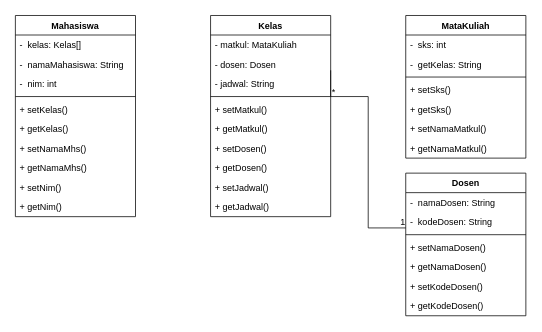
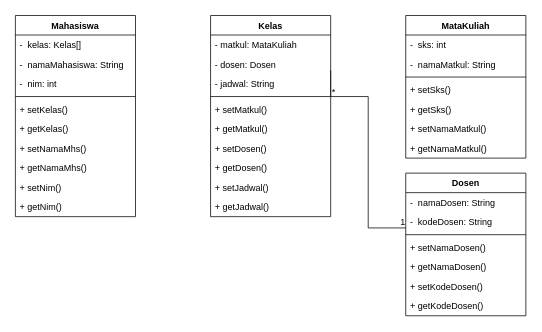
  <mxCell id="0" />
  <mxCell id="1" parent="0" />
  <mxCell id="2" value="Kelas" style="swimlane;fontStyle=1;align=center;verticalAlign=top;childLayout=stackLayout;horizontal=1;startSize=26;horizontalStack=0;resizeParent=1;resizeParentMax=0;resizeLast=0;collapsible=1;marginBottom=0;" parent="1" vertex="1"><mxGeometry x="280" y="20" width="160" height="268" as="geometry"><mxRectangle x="360" y="-170" width="60" height="26" as="alternateBounds" /></mxGeometry></mxCell>
  <mxCell id="3" value="- matkul: MataKuliah" style="text;strokeColor=none;fillColor=none;align=left;verticalAlign=top;spacingLeft=4;spacingRight=4;overflow=hidden;rotatable=0;points=[[0,0.5],[1,0.5]];portConstraint=eastwest;" parent="2" vertex="1"><mxGeometry y="26" width="160" height="26" as="geometry" /></mxCell>
  <mxCell id="4" value="- dosen: Dosen" style="text;strokeColor=none;fillColor=none;align=left;verticalAlign=top;spacingLeft=4;spacingRight=4;overflow=hidden;rotatable=0;points=[[0,0.5],[1,0.5]];portConstraint=eastwest;" vertex="1" parent="2"><mxGeometry y="52" width="160" height="26" as="geometry" /></mxCell>
  <mxCell id="5" value="- jadwal: String" style="text;strokeColor=none;fillColor=none;align=left;verticalAlign=top;spacingLeft=4;spacingRight=4;overflow=hidden;rotatable=0;points=[[0,0.5],[1,0.5]];portConstraint=eastwest;" vertex="1" parent="2"><mxGeometry y="78" width="160" height="26" as="geometry" /></mxCell>
  <mxCell id="6" value="" style="line;strokeWidth=1;fillColor=none;align=left;verticalAlign=middle;spacingTop=-1;spacingLeft=3;spacingRight=3;rotatable=0;labelPosition=right;points=[];portConstraint=eastwest;" parent="2" vertex="1"><mxGeometry y="104" width="160" height="8" as="geometry" /></mxCell>
  <mxCell id="7" value="+ setMatkul()" style="text;strokeColor=none;fillColor=none;align=left;verticalAlign=top;spacingLeft=4;spacingRight=4;overflow=hidden;rotatable=0;points=[[0,0.5],[1,0.5]];portConstraint=eastwest;" parent="2" vertex="1"><mxGeometry y="112" width="160" height="26" as="geometry" /></mxCell>
  <mxCell id="8" value="+ getMatkul()" style="text;strokeColor=none;fillColor=none;align=left;verticalAlign=top;spacingLeft=4;spacingRight=4;overflow=hidden;rotatable=0;points=[[0,0.5],[1,0.5]];portConstraint=eastwest;" vertex="1" parent="2"><mxGeometry y="138" width="160" height="26" as="geometry" /></mxCell>
  <mxCell id="9" value="+ setDosen()" style="text;strokeColor=none;fillColor=none;align=left;verticalAlign=top;spacingLeft=4;spacingRight=4;overflow=hidden;rotatable=0;points=[[0,0.5],[1,0.5]];portConstraint=eastwest;" vertex="1" parent="2"><mxGeometry y="164" width="160" height="26" as="geometry" /></mxCell>
  <mxCell id="10" value="+ getDosen()" style="text;strokeColor=none;fillColor=none;align=left;verticalAlign=top;spacingLeft=4;spacingRight=4;overflow=hidden;rotatable=0;points=[[0,0.5],[1,0.5]];portConstraint=eastwest;" vertex="1" parent="2"><mxGeometry y="190" width="160" height="26" as="geometry" /></mxCell>
  <mxCell id="11" value="+ setJadwal()" style="text;strokeColor=none;fillColor=none;align=left;verticalAlign=top;spacingLeft=4;spacingRight=4;overflow=hidden;rotatable=0;points=[[0,0.5],[1,0.5]];portConstraint=eastwest;" vertex="1" parent="2"><mxGeometry y="216" width="160" height="26" as="geometry" /></mxCell>
  <mxCell id="12" value="+ getJadwal()" style="text;strokeColor=none;fillColor=none;align=left;verticalAlign=top;spacingLeft=4;spacingRight=4;overflow=hidden;rotatable=0;points=[[0,0.5],[1,0.5]];portConstraint=eastwest;" vertex="1" parent="2"><mxGeometry y="242" width="160" height="26" as="geometry" /></mxCell>
  <mxCell id="13" value="MataKuliah" style="swimlane;fontStyle=1;align=center;verticalAlign=top;childLayout=stackLayout;horizontal=1;startSize=26;horizontalStack=0;resizeParent=1;resizeParentMax=0;resizeLast=0;collapsible=1;marginBottom=0;" parent="1" vertex="1"><mxGeometry x="540" y="20" width="160" height="190" as="geometry"><mxRectangle x="550" y="-170" width="100" height="26" as="alternateBounds" /></mxGeometry></mxCell>
  <mxCell id="14" value="-  sks: int" style="text;strokeColor=none;fillColor=none;align=left;verticalAlign=top;spacingLeft=4;spacingRight=4;overflow=hidden;rotatable=0;points=[[0,0.5],[1,0.5]];portConstraint=eastwest;" vertex="1" parent="13"><mxGeometry y="26" width="160" height="26" as="geometry" /></mxCell>
- <mxCell id="15" value="-  getKelas: String" style="text;strokeColor=none;fillColor=none;align=left;verticalAlign=top;spacingLeft=4;spacingRight=4;overflow=hidden;rotatable=0;points=[[0,0.5],[1,0.5]];portConstraint=eastwest;" vertex="1" parent="13"><mxGeometry y="52" width="160" height="26" as="geometry" /></mxCell>
+ <mxCell id="15" value="-  namaMatkul: String" style="text;strokeColor=none;fillColor=none;align=left;verticalAlign=top;spacingLeft=4;spacingRight=4;overflow=hidden;rotatable=0;points=[[0,0.5],[1,0.5]];portConstraint=eastwest;" vertex="1" parent="13"><mxGeometry y="52" width="160" height="26" as="geometry" /></mxCell>
  <mxCell id="16" value="" style="line;strokeWidth=1;fillColor=none;align=left;verticalAlign=middle;spacingTop=-1;spacingLeft=3;spacingRight=3;rotatable=0;labelPosition=right;points=[];portConstraint=eastwest;" parent="13" vertex="1"><mxGeometry y="78" width="160" height="8" as="geometry" /></mxCell>
  <mxCell id="17" value="+ setSks()&#10;" style="text;strokeColor=none;fillColor=none;align=left;verticalAlign=top;spacingLeft=4;spacingRight=4;overflow=hidden;rotatable=0;points=[[0,0.5],[1,0.5]];portConstraint=eastwest;" parent="13" vertex="1"><mxGeometry y="86" width="160" height="26" as="geometry" /></mxCell>
  <mxCell id="18" value="+ getSks()&#10;" style="text;strokeColor=none;fillColor=none;align=left;verticalAlign=top;spacingLeft=4;spacingRight=4;overflow=hidden;rotatable=0;points=[[0,0.5],[1,0.5]];portConstraint=eastwest;" vertex="1" parent="13"><mxGeometry y="112" width="160" height="26" as="geometry" /></mxCell>
  <mxCell id="19" value="+ setNamaMatkul()&#10;" style="text;strokeColor=none;fillColor=none;align=left;verticalAlign=top;spacingLeft=4;spacingRight=4;overflow=hidden;rotatable=0;points=[[0,0.5],[1,0.5]];portConstraint=eastwest;" vertex="1" parent="13"><mxGeometry y="138" width="160" height="26" as="geometry" /></mxCell>
  <mxCell id="20" value="+ getNamaMatkul()&#10;" style="text;strokeColor=none;fillColor=none;align=left;verticalAlign=top;spacingLeft=4;spacingRight=4;overflow=hidden;rotatable=0;points=[[0,0.5],[1,0.5]];portConstraint=eastwest;" vertex="1" parent="13"><mxGeometry y="164" width="160" height="26" as="geometry" /></mxCell>
  <mxCell id="21" value="Mahasiswa" style="swimlane;fontStyle=1;align=center;verticalAlign=top;childLayout=stackLayout;horizontal=1;startSize=26;horizontalStack=0;resizeParent=1;resizeParentMax=0;resizeLast=0;collapsible=1;marginBottom=0;" parent="1" vertex="1"><mxGeometry x="20" y="20" width="160" height="268" as="geometry"><mxRectangle x="160" y="-170" width="100" height="26" as="alternateBounds" /></mxGeometry></mxCell>
  <mxCell id="22" value="-  kelas: Kelas[]" style="text;strokeColor=none;fillColor=none;align=left;verticalAlign=top;spacingLeft=4;spacingRight=4;overflow=hidden;rotatable=0;points=[[0,0.5],[1,0.5]];portConstraint=eastwest;" parent="21" vertex="1"><mxGeometry y="26" width="160" height="26" as="geometry" /></mxCell>
  <mxCell id="23" value="-  namaMahasiswa: String" style="text;strokeColor=none;fillColor=none;align=left;verticalAlign=top;spacingLeft=4;spacingRight=4;overflow=hidden;rotatable=0;points=[[0,0.5],[1,0.5]];portConstraint=eastwest;" vertex="1" parent="21"><mxGeometry y="52" width="160" height="26" as="geometry" /></mxCell>
  <mxCell id="24" value="-  nim: int" style="text;strokeColor=none;fillColor=none;align=left;verticalAlign=top;spacingLeft=4;spacingRight=4;overflow=hidden;rotatable=0;points=[[0,0.5],[1,0.5]];portConstraint=eastwest;" vertex="1" parent="21"><mxGeometry y="78" width="160" height="26" as="geometry" /></mxCell>
  <mxCell id="25" value="" style="line;strokeWidth=1;fillColor=none;align=left;verticalAlign=middle;spacingTop=-1;spacingLeft=3;spacingRight=3;rotatable=0;labelPosition=right;points=[];portConstraint=eastwest;" parent="21" vertex="1"><mxGeometry y="104" width="160" height="8" as="geometry" /></mxCell>
  <mxCell id="26" value="+ setKelas()" style="text;strokeColor=none;fillColor=none;align=left;verticalAlign=top;spacingLeft=4;spacingRight=4;overflow=hidden;rotatable=0;points=[[0,0.5],[1,0.5]];portConstraint=eastwest;" parent="21" vertex="1"><mxGeometry y="112" width="160" height="26" as="geometry" /></mxCell>
  <mxCell id="27" value="+ getKelas()" style="text;strokeColor=none;fillColor=none;align=left;verticalAlign=top;spacingLeft=4;spacingRight=4;overflow=hidden;rotatable=0;points=[[0,0.5],[1,0.5]];portConstraint=eastwest;" vertex="1" parent="21"><mxGeometry y="138" width="160" height="26" as="geometry" /></mxCell>
  <mxCell id="28" value="+ setNamaMhs()" style="text;strokeColor=none;fillColor=none;align=left;verticalAlign=top;spacingLeft=4;spacingRight=4;overflow=hidden;rotatable=0;points=[[0,0.5],[1,0.5]];portConstraint=eastwest;" vertex="1" parent="21"><mxGeometry y="164" width="160" height="26" as="geometry" /></mxCell>
  <mxCell id="29" value="+ getNamaMhs()" style="text;strokeColor=none;fillColor=none;align=left;verticalAlign=top;spacingLeft=4;spacingRight=4;overflow=hidden;rotatable=0;points=[[0,0.5],[1,0.5]];portConstraint=eastwest;" vertex="1" parent="21"><mxGeometry y="190" width="160" height="26" as="geometry" /></mxCell>
  <mxCell id="30" value="+ setNim()" style="text;strokeColor=none;fillColor=none;align=left;verticalAlign=top;spacingLeft=4;spacingRight=4;overflow=hidden;rotatable=0;points=[[0,0.5],[1,0.5]];portConstraint=eastwest;" vertex="1" parent="21"><mxGeometry y="216" width="160" height="26" as="geometry" /></mxCell>
  <mxCell id="31" value="+ getNim()" style="text;strokeColor=none;fillColor=none;align=left;verticalAlign=top;spacingLeft=4;spacingRight=4;overflow=hidden;rotatable=0;points=[[0,0.5],[1,0.5]];portConstraint=eastwest;" vertex="1" parent="21"><mxGeometry y="242" width="160" height="26" as="geometry" /></mxCell>
  <mxCell id="32" value="Dosen" style="swimlane;fontStyle=1;align=center;verticalAlign=top;childLayout=stackLayout;horizontal=1;startSize=26;horizontalStack=0;resizeParent=1;resizeParentMax=0;resizeLast=0;collapsible=1;marginBottom=0;" parent="1" vertex="1"><mxGeometry x="540" y="230" width="160" height="190" as="geometry" /></mxCell>
  <mxCell id="33" value="-  namaDosen: String" style="text;strokeColor=none;fillColor=none;align=left;verticalAlign=top;spacingLeft=4;spacingRight=4;overflow=hidden;rotatable=0;points=[[0,0.5],[1,0.5]];portConstraint=eastwest;" vertex="1" parent="32"><mxGeometry y="26" width="160" height="26" as="geometry" /></mxCell>
  <mxCell id="34" value="-  kodeDosen: String" style="text;strokeColor=none;fillColor=none;align=left;verticalAlign=top;spacingLeft=4;spacingRight=4;overflow=hidden;rotatable=0;points=[[0,0.5],[1,0.5]];portConstraint=eastwest;" vertex="1" parent="32"><mxGeometry y="52" width="160" height="26" as="geometry" /></mxCell>
  <mxCell id="35" value="" style="line;strokeWidth=1;fillColor=none;align=left;verticalAlign=middle;spacingTop=-1;spacingLeft=3;spacingRight=3;rotatable=0;labelPosition=right;points=[];portConstraint=eastwest;" parent="32" vertex="1"><mxGeometry y="78" width="160" height="8" as="geometry" /></mxCell>
  <mxCell id="36" value="+ setNamaDosen()" style="text;strokeColor=none;fillColor=none;align=left;verticalAlign=top;spacingLeft=4;spacingRight=4;overflow=hidden;rotatable=0;points=[[0,0.5],[1,0.5]];portConstraint=eastwest;" parent="32" vertex="1"><mxGeometry y="86" width="160" height="26" as="geometry" /></mxCell>
  <mxCell id="37" value="+ getNamaDosen()" style="text;strokeColor=none;fillColor=none;align=left;verticalAlign=top;spacingLeft=4;spacingRight=4;overflow=hidden;rotatable=0;points=[[0,0.5],[1,0.5]];portConstraint=eastwest;" vertex="1" parent="32"><mxGeometry y="112" width="160" height="26" as="geometry" /></mxCell>
  <mxCell id="38" value="+ setKodeDosen()" style="text;strokeColor=none;fillColor=none;align=left;verticalAlign=top;spacingLeft=4;spacingRight=4;overflow=hidden;rotatable=0;points=[[0,0.5],[1,0.5]];portConstraint=eastwest;" vertex="1" parent="32"><mxGeometry y="138" width="160" height="26" as="geometry" /></mxCell>
  <mxCell id="39" value="+ getKodeDosen()" style="text;strokeColor=none;fillColor=none;align=left;verticalAlign=top;spacingLeft=4;spacingRight=4;overflow=hidden;rotatable=0;points=[[0,0.5],[1,0.5]];portConstraint=eastwest;" vertex="1" parent="32"><mxGeometry y="164" width="160" height="26" as="geometry" /></mxCell>
  <mxCell id="40" value="" style="endArrow=none;html=1;rounded=0;exitX=1;exitY=0.5;exitDx=0;exitDy=0;entryX=0;entryY=0.5;entryDx=0;entryDy=0;edgeStyle=orthogonalEdgeStyle;" edge="1" parent="1"><mxGeometry relative="1" as="geometry"><mxPoint x="440" y="93" as="sourcePoint" /><mxPoint x="540" y="303" as="targetPoint" /><Array as="points"><mxPoint x="440" y="128" /><mxPoint x="490" y="128" /><mxPoint x="490" y="303" /></Array></mxGeometry></mxCell>
  <mxCell id="41" value="*" style="resizable=0;html=1;align=left;verticalAlign=bottom;" connectable="0" vertex="1" parent="40"><mxGeometry x="-1" relative="1" as="geometry"><mxPoint y="37" as="offset" /></mxGeometry></mxCell>
  <mxCell id="42" value="1" style="resizable=0;html=1;align=right;verticalAlign=bottom;" connectable="0" vertex="1" parent="40"><mxGeometry x="1" relative="1" as="geometry" /></mxCell>
